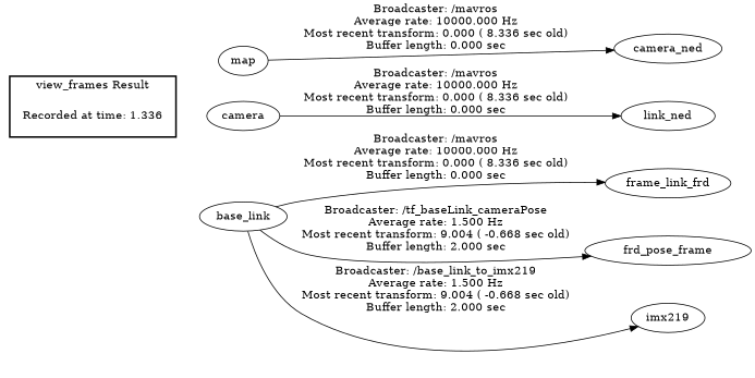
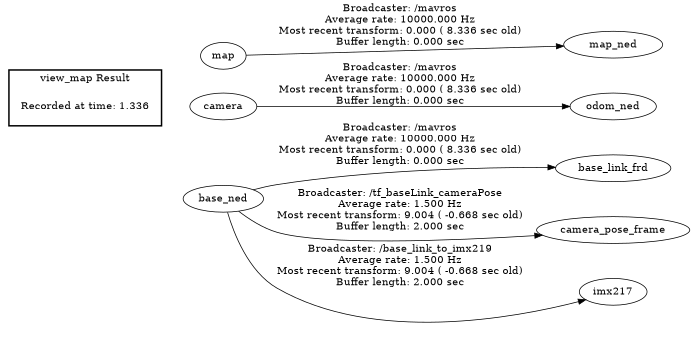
  digraph {
    rankdir=LR
    n1 [label="Recorded at time: 1.336" shape=plaintext]
    map
    n3 [label=camera]
-   base_link
-   map_ned [label=camera_ned]
-   odom_ned [label=link_ned]
-   base_link_frd [label=frame_link_frd]
-   camera_pose_frame [label=frd_pose_frame]
-   imx219
+   base_link [label=base_ned]
+   map_ned
+   odom_ned
+   base_link_frd
+   camera_pose_frame
+   imx219 [label=imx217]
    subgraph cluster_1 {
      color=black
-     label="view_frames Result"
+     label="view_map Result"
      style=bold
      n1
    }
    n1 -> map [style=invis]
    n1 -> n3 [style=invis]
    n1 -> base_link [style=invis]
    map -> map_ned [label="Broadcaster: /mavros\nAverage rate: 10000.000 Hz\nMost recent transform: 0.000 ( 8.336 sec old)\nBuffer length: 0.000 sec\n"]
    n3 -> odom_ned [label="Broadcaster: /mavros\nAverage rate: 10000.000 Hz\nMost recent transform: 0.000 ( 8.336 sec old)\nBuffer length: 0.000 sec\n"]
    base_link -> base_link_frd [label="Broadcaster: /mavros\nAverage rate: 10000.000 Hz\nMost recent transform: 0.000 ( 8.336 sec old)\nBuffer length: 0.000 sec\n"]
    base_link -> camera_pose_frame [label="Broadcaster: /tf_baseLink_cameraPose\nAverage rate: 1.500 Hz\nMost recent transform: 9.004 ( -0.668 sec old)\nBuffer length: 2.000 sec\n"]
    base_link -> imx219 [label="Broadcaster: /base_link_to_imx219\nAverage rate: 1.500 Hz\nMost recent transform: 9.004 ( -0.668 sec old)\nBuffer length: 2.000 sec\n"]
  }
